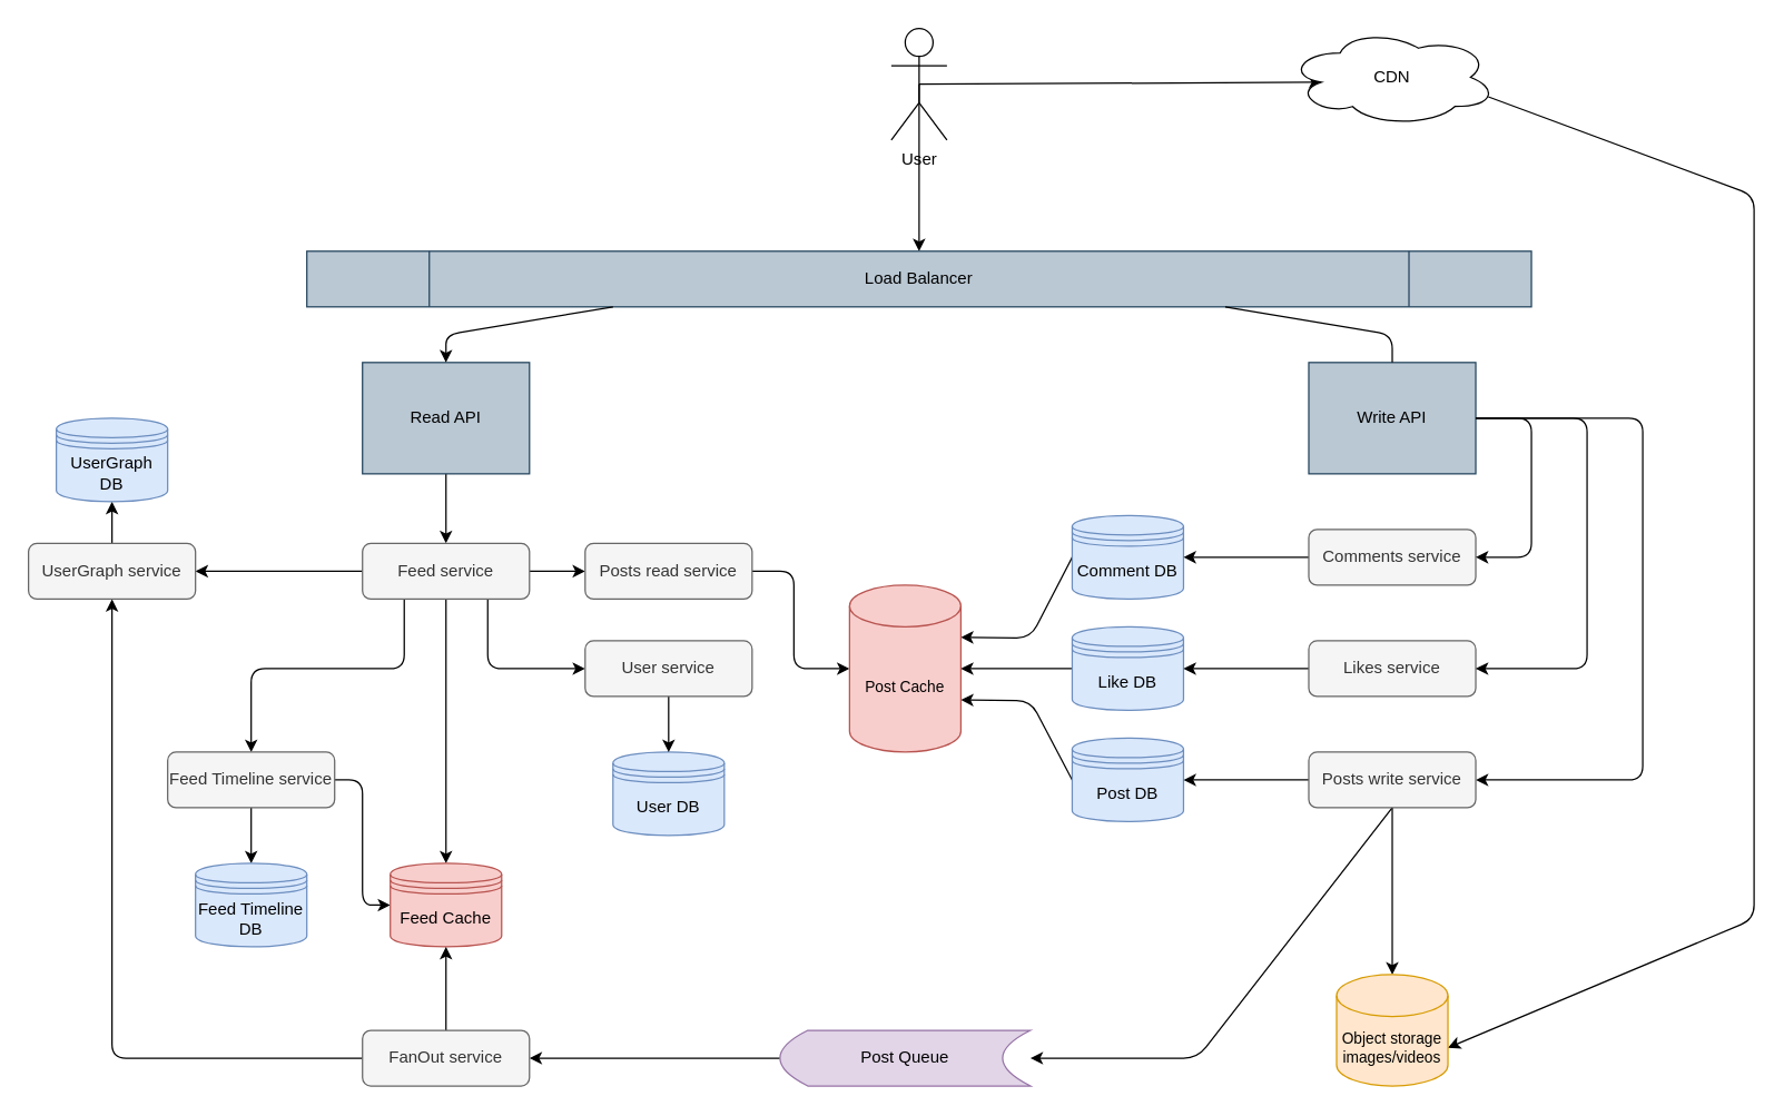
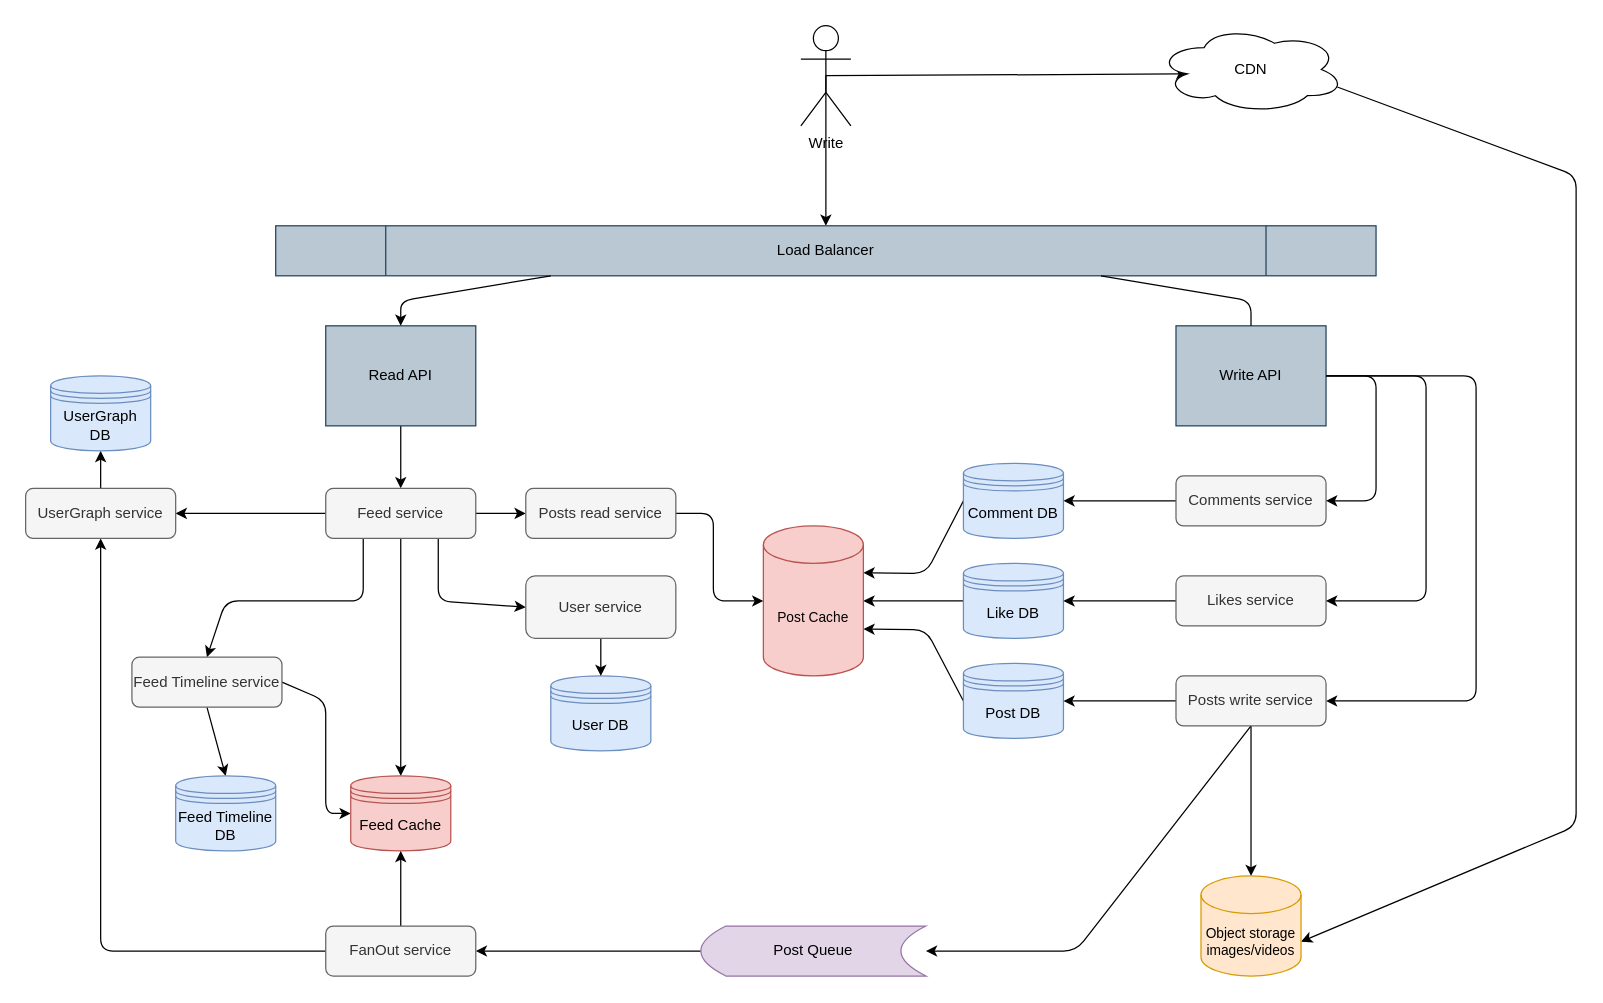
  <mxCell id="0" />
  <mxCell id="1" parent="0" />
  <mxCell id="2" style="edgeStyle=none;shape=connector;rounded=1;orthogonalLoop=1;jettySize=auto;html=1;exitX=0.5;exitY=0.5;exitDx=0;exitDy=0;exitPerimeter=0;entryX=0.16;entryY=0.55;entryDx=0;entryDy=0;entryPerimeter=0;labelBackgroundColor=default;strokeColor=default;fontFamily=Helvetica;fontSize=11;fontColor=default;endArrow=classic;" edge="1" parent="1" source="4" target="7"><mxGeometry relative="1" as="geometry" /></mxCell>
  <mxCell id="3" style="edgeStyle=none;shape=connector;rounded=1;orthogonalLoop=1;jettySize=auto;html=1;exitX=0.5;exitY=0.5;exitDx=0;exitDy=0;exitPerimeter=0;entryX=0.5;entryY=0;entryDx=0;entryDy=0;labelBackgroundColor=default;strokeColor=default;fontFamily=Helvetica;fontSize=11;fontColor=default;endArrow=classic;" edge="1" parent="1" source="4" target="5"><mxGeometry relative="1" as="geometry" /></mxCell>
- <mxCell id="4" value="User" style="shape=umlActor;verticalLabelPosition=bottom;verticalAlign=top;html=1;outlineConnect=0;" vertex="1" parent="1"><mxGeometry x="640" y="20" width="40" height="80" as="geometry" /></mxCell>
+ <mxCell id="4" value="Write" style="shape=umlActor;verticalLabelPosition=bottom;verticalAlign=top;html=1;outlineConnect=0;" vertex="1" parent="1"><mxGeometry x="640" y="20" width="40" height="80" as="geometry" /></mxCell>
  <mxCell id="5" value="Load Balancer" style="shape=process;whiteSpace=wrap;html=1;backgroundOutline=1;verticalAlign=middle;horizontal=1;fillColor=#bac8d3;strokeColor=#23445d;" vertex="1" parent="1"><mxGeometry x="220" y="180" width="880" height="40" as="geometry" /></mxCell>
  <mxCell id="6" style="edgeStyle=none;shape=connector;rounded=1;orthogonalLoop=1;jettySize=auto;html=1;exitX=0.96;exitY=0.7;exitDx=0;exitDy=0;exitPerimeter=0;entryX=1;entryY=0;entryDx=0;entryDy=52.5;entryPerimeter=0;labelBackgroundColor=default;strokeColor=default;fontFamily=Helvetica;fontSize=11;fontColor=default;endArrow=classic;" edge="1" parent="1" source="7" target="56"><mxGeometry relative="1" as="geometry"><Array as="points"><mxPoint x="1260" y="140" /><mxPoint x="1260" y="660" /></Array></mxGeometry></mxCell>
  <mxCell id="7" value="CDN" style="ellipse;shape=cloud;whiteSpace=wrap;html=1;" vertex="1" parent="1"><mxGeometry x="925" y="20" width="150" height="70" as="geometry" /></mxCell>
  <mxCell id="8" style="edgeStyle=none;shape=connector;rounded=1;orthogonalLoop=1;jettySize=auto;html=1;exitX=0.5;exitY=1;exitDx=0;exitDy=0;labelBackgroundColor=default;strokeColor=default;fontFamily=Helvetica;fontSize=11;fontColor=default;endArrow=classic;" edge="1" parent="1" source="9" target="32"><mxGeometry relative="1" as="geometry" /></mxCell>
  <mxCell id="9" value="Read API" style="rounded=0;whiteSpace=wrap;html=1;fillColor=#bac8d3;strokeColor=#23445d;" vertex="1" parent="1"><mxGeometry x="260" y="260" width="120" height="80" as="geometry" /></mxCell>
  <mxCell id="10" style="edgeStyle=none;shape=connector;rounded=1;orthogonalLoop=1;jettySize=auto;html=1;exitX=1;exitY=0.5;exitDx=0;exitDy=0;labelBackgroundColor=default;strokeColor=default;fontFamily=Helvetica;fontSize=11;fontColor=default;endArrow=classic;entryX=1;entryY=0.5;entryDx=0;entryDy=0;" edge="1" parent="1" source="11" target="26"><mxGeometry relative="1" as="geometry"><mxPoint x="1140" y="540" as="targetPoint" /><Array as="points"><mxPoint x="1180" y="300" /><mxPoint x="1180" y="560" /></Array></mxGeometry></mxCell>
  <mxCell id="11" value="Write API" style="rounded=0;whiteSpace=wrap;html=1;fillColor=#bac8d3;strokeColor=#23445d;" vertex="1" parent="1"><mxGeometry x="940" y="260" width="120" height="80" as="geometry" /></mxCell>
  <mxCell id="12" style="edgeStyle=none;shape=connector;rounded=1;orthogonalLoop=1;jettySize=auto;html=1;exitX=0;exitY=0.5;exitDx=0;exitDy=0;entryX=1;entryY=0;entryDx=0;entryDy=82.5;labelBackgroundColor=default;strokeColor=default;fontFamily=Helvetica;fontSize=11;fontColor=default;endArrow=classic;entryPerimeter=0;" edge="1" parent="1" source="13" target="55"><mxGeometry relative="1" as="geometry"><mxPoint x="660" y="510" as="targetPoint" /><Array as="points"><mxPoint x="740" y="503" /></Array></mxGeometry></mxCell>
  <mxCell id="13" value="Post DB" style="shape=datastore;whiteSpace=wrap;html=1;fillColor=#dae8fc;strokeColor=#6c8ebf;" vertex="1" parent="1"><mxGeometry x="770" y="530" width="80" height="60" as="geometry" /></mxCell>
  <mxCell id="14" style="edgeStyle=none;shape=connector;rounded=1;orthogonalLoop=1;jettySize=auto;html=1;exitX=0;exitY=0.5;exitDx=0;exitDy=0;entryX=1;entryY=0.5;entryDx=0;entryDy=0;labelBackgroundColor=default;strokeColor=default;fontFamily=Helvetica;fontSize=11;fontColor=default;endArrow=classic;entryPerimeter=0;" edge="1" parent="1" source="15" target="55"><mxGeometry relative="1" as="geometry"><mxPoint x="660" y="480" as="targetPoint" /></mxGeometry></mxCell>
  <mxCell id="15" value="Like DB" style="shape=datastore;whiteSpace=wrap;html=1;fillColor=#dae8fc;strokeColor=#6c8ebf;" vertex="1" parent="1"><mxGeometry x="770" y="450" width="80" height="60" as="geometry" /></mxCell>
  <mxCell id="16" style="edgeStyle=none;shape=connector;rounded=1;orthogonalLoop=1;jettySize=auto;html=1;exitX=0;exitY=0.5;exitDx=0;exitDy=0;entryX=1;entryY=0;entryDx=0;entryDy=37.5;labelBackgroundColor=default;strokeColor=default;fontFamily=Helvetica;fontSize=11;fontColor=default;endArrow=classic;entryPerimeter=0;" edge="1" parent="1" source="17" target="55"><mxGeometry relative="1" as="geometry"><mxPoint x="660" y="450" as="targetPoint" /><Array as="points"><mxPoint x="740" y="458" /></Array></mxGeometry></mxCell>
  <mxCell id="17" value="Comment DB" style="shape=datastore;whiteSpace=wrap;html=1;fillColor=#dae8fc;strokeColor=#6c8ebf;" vertex="1" parent="1"><mxGeometry x="770" y="370" width="80" height="60" as="geometry" /></mxCell>
  <mxCell id="18" value="User DB" style="shape=datastore;whiteSpace=wrap;html=1;fillColor=#dae8fc;strokeColor=#6c8ebf;" vertex="1" parent="1"><mxGeometry x="440" y="540" width="80" height="60" as="geometry" /></mxCell>
  <mxCell id="19" style="edgeStyle=none;shape=connector;rounded=1;orthogonalLoop=1;jettySize=auto;html=1;exitX=0;exitY=0.5;exitDx=0;exitDy=0;entryX=1;entryY=0.5;entryDx=0;entryDy=0;labelBackgroundColor=default;strokeColor=default;fontFamily=Helvetica;fontSize=11;fontColor=default;endArrow=classic;" edge="1" parent="1" source="20" target="17"><mxGeometry relative="1" as="geometry" /></mxCell>
  <mxCell id="20" value="Comments service" style="rounded=1;whiteSpace=wrap;html=1;fillColor=#f5f5f5;fontColor=#333333;strokeColor=#666666;" vertex="1" parent="1"><mxGeometry x="940" y="380" width="120" height="40" as="geometry" /></mxCell>
  <mxCell id="21" style="edgeStyle=none;shape=connector;rounded=1;orthogonalLoop=1;jettySize=auto;html=1;exitX=0;exitY=0.5;exitDx=0;exitDy=0;entryX=1;entryY=0.5;entryDx=0;entryDy=0;labelBackgroundColor=default;strokeColor=default;fontFamily=Helvetica;fontSize=11;fontColor=default;endArrow=classic;" edge="1" parent="1" source="22" target="15"><mxGeometry relative="1" as="geometry" /></mxCell>
  <mxCell id="22" value="Likes service" style="rounded=1;whiteSpace=wrap;html=1;fillColor=#f5f5f5;fontColor=#333333;strokeColor=#666666;" vertex="1" parent="1"><mxGeometry x="940" y="460" width="120" height="40" as="geometry" /></mxCell>
  <mxCell id="23" style="edgeStyle=none;shape=connector;rounded=1;orthogonalLoop=1;jettySize=auto;html=1;exitX=0;exitY=0.5;exitDx=0;exitDy=0;entryX=1;entryY=0.5;entryDx=0;entryDy=0;labelBackgroundColor=default;strokeColor=default;fontFamily=Helvetica;fontSize=11;fontColor=default;endArrow=classic;" edge="1" parent="1" source="26" target="13"><mxGeometry relative="1" as="geometry" /></mxCell>
  <mxCell id="24" style="edgeStyle=none;shape=connector;rounded=1;orthogonalLoop=1;jettySize=auto;html=1;exitX=0.5;exitY=1;exitDx=0;exitDy=0;entryX=1;entryY=0.5;entryDx=0;entryDy=0;labelBackgroundColor=default;strokeColor=default;fontFamily=Helvetica;fontSize=11;fontColor=default;endArrow=classic;" edge="1" parent="1" source="26" target="44"><mxGeometry relative="1" as="geometry"><Array as="points"><mxPoint x="860" y="760" /></Array></mxGeometry></mxCell>
  <mxCell id="25" style="edgeStyle=none;shape=connector;rounded=1;orthogonalLoop=1;jettySize=auto;html=1;exitX=0.5;exitY=1;exitDx=0;exitDy=0;entryX=0.5;entryY=0;entryDx=0;entryDy=0;entryPerimeter=0;labelBackgroundColor=default;strokeColor=default;fontFamily=Helvetica;fontSize=11;fontColor=default;endArrow=classic;" edge="1" parent="1" source="26" target="56"><mxGeometry relative="1" as="geometry" /></mxCell>
  <mxCell id="26" value="Posts write service" style="rounded=1;whiteSpace=wrap;html=1;fillColor=#f5f5f5;fontColor=#333333;strokeColor=#666666;" vertex="1" parent="1"><mxGeometry x="940" y="540" width="120" height="40" as="geometry" /></mxCell>
  <mxCell id="27" style="edgeStyle=none;shape=connector;rounded=1;orthogonalLoop=1;jettySize=auto;html=1;exitX=1;exitY=0.5;exitDx=0;exitDy=0;entryX=0;entryY=0.5;entryDx=0;entryDy=0;labelBackgroundColor=default;strokeColor=default;fontFamily=Helvetica;fontSize=11;fontColor=default;endArrow=classic;" edge="1" parent="1" source="32" target="34"><mxGeometry relative="1" as="geometry" /></mxCell>
  <mxCell id="28" style="edgeStyle=none;shape=connector;rounded=1;orthogonalLoop=1;jettySize=auto;html=1;exitX=0.75;exitY=1;exitDx=0;exitDy=0;labelBackgroundColor=default;strokeColor=default;fontFamily=Helvetica;fontSize=11;fontColor=default;endArrow=classic;entryX=0;entryY=0.5;entryDx=0;entryDy=0;" edge="1" parent="1" source="32" target="36"><mxGeometry relative="1" as="geometry"><mxPoint x="380" y="480" as="targetPoint" /><Array as="points"><mxPoint x="350" y="480" /></Array></mxGeometry></mxCell>
  <mxCell id="29" style="edgeStyle=none;shape=connector;rounded=1;orthogonalLoop=1;jettySize=auto;html=1;exitX=0.5;exitY=1;exitDx=0;exitDy=0;entryX=0.5;entryY=0;entryDx=0;entryDy=0;labelBackgroundColor=default;strokeColor=default;fontFamily=Helvetica;fontSize=11;fontColor=default;endArrow=classic;" edge="1" parent="1" source="32" target="41"><mxGeometry relative="1" as="geometry" /></mxCell>
  <mxCell id="30" style="edgeStyle=none;shape=connector;rounded=1;orthogonalLoop=1;jettySize=auto;html=1;exitX=0;exitY=0.5;exitDx=0;exitDy=0;entryX=1;entryY=0.5;entryDx=0;entryDy=0;labelBackgroundColor=default;strokeColor=default;fontFamily=Helvetica;fontSize=11;fontColor=default;endArrow=classic;" edge="1" parent="1" source="32" target="49"><mxGeometry relative="1" as="geometry" /></mxCell>
  <mxCell id="31" style="edgeStyle=none;shape=connector;rounded=1;orthogonalLoop=1;jettySize=auto;html=1;exitX=0.25;exitY=1;exitDx=0;exitDy=0;entryX=0.5;entryY=0;entryDx=0;entryDy=0;labelBackgroundColor=default;strokeColor=default;fontFamily=Helvetica;fontSize=11;fontColor=default;endArrow=classic;" edge="1" parent="1" source="32" target="40"><mxGeometry relative="1" as="geometry"><Array as="points"><mxPoint x="290" y="480" /><mxPoint x="180" y="480" /></Array></mxGeometry></mxCell>
  <mxCell id="32" value="Feed service" style="rounded=1;whiteSpace=wrap;html=1;fillColor=#f5f5f5;fontColor=#333333;strokeColor=#666666;" vertex="1" parent="1"><mxGeometry x="260" y="390" width="120" height="40" as="geometry" /></mxCell>
  <mxCell id="33" style="edgeStyle=none;shape=connector;rounded=1;orthogonalLoop=1;jettySize=auto;html=1;exitX=1;exitY=0.5;exitDx=0;exitDy=0;entryX=0;entryY=0.5;entryDx=0;entryDy=0;labelBackgroundColor=default;strokeColor=default;fontFamily=Helvetica;fontSize=11;fontColor=default;endArrow=classic;entryPerimeter=0;" edge="1" parent="1" source="34" target="55"><mxGeometry relative="1" as="geometry"><mxPoint x="580" y="480" as="targetPoint" /><Array as="points"><mxPoint x="570" y="410" /><mxPoint x="570" y="480" /></Array></mxGeometry></mxCell>
  <mxCell id="34" value="Posts read service" style="rounded=1;whiteSpace=wrap;html=1;fillColor=#f5f5f5;fontColor=#333333;strokeColor=#666666;" vertex="1" parent="1"><mxGeometry x="420" y="390" width="120" height="40" as="geometry" /></mxCell>
  <mxCell id="35" style="edgeStyle=none;shape=connector;rounded=1;orthogonalLoop=1;jettySize=auto;html=1;exitX=0.5;exitY=1;exitDx=0;exitDy=0;entryX=0.5;entryY=0;entryDx=0;entryDy=0;labelBackgroundColor=default;strokeColor=default;fontFamily=Helvetica;fontSize=11;fontColor=default;endArrow=classic;" edge="1" parent="1" source="36" target="18"><mxGeometry relative="1" as="geometry" /></mxCell>
- <mxCell id="36" value="User service" style="rounded=1;whiteSpace=wrap;html=1;fillColor=#f5f5f5;fontColor=#333333;strokeColor=#666666;" vertex="1" parent="1"><mxGeometry x="420" y="460" width="120" height="40" as="geometry" /></mxCell>
+ <mxCell id="36" value="User service" style="rounded=1;whiteSpace=wrap;html=1;fillColor=#f5f5f5;fontColor=#333333;strokeColor=#666666;" vertex="1" parent="1"><mxGeometry x="420" y="460" width="120" height="50" as="geometry" /></mxCell>
  <mxCell id="37" style="edgeStyle=orthogonalEdgeStyle;rounded=0;orthogonalLoop=1;jettySize=auto;html=1;exitX=0.5;exitY=1;exitDx=0;exitDy=0;" edge="1" parent="1" source="13" target="13"><mxGeometry relative="1" as="geometry" /></mxCell>
  <mxCell id="38" style="edgeStyle=none;shape=connector;rounded=1;orthogonalLoop=1;jettySize=auto;html=1;exitX=0.5;exitY=1;exitDx=0;exitDy=0;entryX=0.5;entryY=0;entryDx=0;entryDy=0;labelBackgroundColor=default;strokeColor=default;fontFamily=Helvetica;fontSize=11;fontColor=default;endArrow=classic;" edge="1" parent="1" source="40" target="42"><mxGeometry relative="1" as="geometry" /></mxCell>
  <mxCell id="39" style="edgeStyle=none;shape=connector;rounded=1;orthogonalLoop=1;jettySize=auto;html=1;exitX=1;exitY=0.5;exitDx=0;exitDy=0;entryX=0;entryY=0.5;entryDx=0;entryDy=0;labelBackgroundColor=default;strokeColor=default;fontFamily=Helvetica;fontSize=11;fontColor=default;endArrow=classic;" edge="1" parent="1" source="40" target="41"><mxGeometry relative="1" as="geometry"><Array as="points"><mxPoint x="260" y="560" /><mxPoint x="260" y="650" /></Array></mxGeometry></mxCell>
- <mxCell id="40" value="Feed Timeline service" style="rounded=1;whiteSpace=wrap;html=1;fillColor=#f5f5f5;fontColor=#333333;strokeColor=#666666;" vertex="1" parent="1"><mxGeometry x="120" y="540" width="120" height="40" as="geometry" /></mxCell>
+ <mxCell id="40" value="Feed Timeline service" style="rounded=1;whiteSpace=wrap;html=1;fillColor=#f5f5f5;fontColor=#333333;strokeColor=#666666;" vertex="1" parent="1"><mxGeometry x="105" y="525" width="120" height="40" as="geometry" /></mxCell>
  <mxCell id="41" value="Feed Cache" style="shape=datastore;whiteSpace=wrap;html=1;fillColor=#f8cecc;strokeColor=#b85450;" vertex="1" parent="1"><mxGeometry x="280" y="620" width="80" height="60" as="geometry" /></mxCell>
  <mxCell id="42" value="Feed Timeline DB" style="shape=datastore;whiteSpace=wrap;html=1;fillColor=#dae8fc;strokeColor=#6c8ebf;" vertex="1" parent="1"><mxGeometry y="620" width="80" height="60" as="geometry" x="140" /></mxCell>
  <mxCell id="43" style="edgeStyle=none;shape=connector;rounded=1;orthogonalLoop=1;jettySize=auto;html=1;exitX=0;exitY=0.5;exitDx=0;exitDy=0;entryX=1;entryY=0.5;entryDx=0;entryDy=0;labelBackgroundColor=default;strokeColor=default;fontFamily=Helvetica;fontSize=11;fontColor=default;endArrow=classic;" edge="1" parent="1" source="44" target="47"><mxGeometry relative="1" as="geometry" /></mxCell>
  <mxCell id="44" value="Post Queue" style="shape=dataStorage;whiteSpace=wrap;html=1;fixedSize=1;fillColor=#e1d5e7;strokeColor=#9673a6;" vertex="1" parent="1"><mxGeometry x="560" y="740" width="180" height="40" as="geometry" /></mxCell>
  <mxCell id="45" style="edgeStyle=none;shape=connector;rounded=1;orthogonalLoop=1;jettySize=auto;html=1;exitX=0.5;exitY=0;exitDx=0;exitDy=0;entryX=0.5;entryY=1;entryDx=0;entryDy=0;labelBackgroundColor=default;strokeColor=default;fontFamily=Helvetica;fontSize=11;fontColor=default;endArrow=classic;" edge="1" parent="1" source="47" target="41"><mxGeometry relative="1" as="geometry" /></mxCell>
  <mxCell id="46" style="edgeStyle=none;shape=connector;rounded=1;orthogonalLoop=1;jettySize=auto;html=1;exitX=0;exitY=0.5;exitDx=0;exitDy=0;entryX=0.5;entryY=1;entryDx=0;entryDy=0;labelBackgroundColor=default;strokeColor=default;fontFamily=Helvetica;fontSize=11;fontColor=default;endArrow=classic;" edge="1" parent="1" source="47" target="49"><mxGeometry relative="1" as="geometry"><Array as="points"><mxPoint x="80" y="760" /></Array></mxGeometry></mxCell>
  <mxCell id="47" value="FanOut service" style="rounded=1;whiteSpace=wrap;html=1;fillColor=#f5f5f5;fontColor=#333333;strokeColor=#666666;" vertex="1" parent="1"><mxGeometry x="260" y="740" width="120" height="40" as="geometry" /></mxCell>
  <mxCell id="48" style="edgeStyle=none;shape=connector;rounded=1;orthogonalLoop=1;jettySize=auto;html=1;exitX=0.5;exitY=0;exitDx=0;exitDy=0;entryX=0.5;entryY=1;entryDx=0;entryDy=0;labelBackgroundColor=default;strokeColor=default;fontFamily=Helvetica;fontSize=11;fontColor=default;endArrow=classic;" edge="1" parent="1" source="49" target="50"><mxGeometry relative="1" as="geometry" /></mxCell>
  <mxCell id="49" value="UserGraph service" style="rounded=1;whiteSpace=wrap;html=1;fillColor=#f5f5f5;fontColor=#333333;strokeColor=#666666;" vertex="1" parent="1"><mxGeometry x="20" y="390" width="120" height="40" as="geometry" /></mxCell>
  <mxCell id="50" value="UserGraph DB" style="shape=datastore;whiteSpace=wrap;html=1;fillColor=#dae8fc;strokeColor=#6c8ebf;" vertex="1" parent="1"><mxGeometry x="40" y="300" width="80" height="60" as="geometry" /></mxCell>
  <mxCell id="51" value="" style="endArrow=classic;html=1;exitX=0.25;exitY=1;exitDx=0;exitDy=0;entryX=0.5;entryY=0;entryDx=0;entryDy=0;rounded=1;" edge="1" parent="1" source="5" target="9"><mxGeometry width="50" height="50" relative="1" as="geometry"><mxPoint x="690" y="490" as="sourcePoint" /><mxPoint x="740" y="440" as="targetPoint" /><Array as="points"><mxPoint x="320" y="240" /></Array></mxGeometry></mxCell>
  <mxCell id="52" value="" style="endArrow=none;html=1;rounded=1;entryX=0.5;entryY=0;entryDx=0;entryDy=0;exitX=0.75;exitY=1;exitDx=0;exitDy=0;" edge="1" parent="1" source="5" target="11"><mxGeometry width="50" height="50" relative="1" as="geometry"><mxPoint x="800" y="260" as="sourcePoint" /><mxPoint x="790" y="310" as="targetPoint" /><Array as="points"><mxPoint x="1000" y="240" /></Array></mxGeometry></mxCell>
  <mxCell id="53" value="" style="endArrow=classic;html=1;rounded=1;labelBackgroundColor=default;strokeColor=default;fontFamily=Helvetica;fontSize=11;fontColor=default;shape=connector;exitX=1;exitY=0.5;exitDx=0;exitDy=0;entryX=1;entryY=0.5;entryDx=0;entryDy=0;" edge="1" parent="1" source="11" target="20"><mxGeometry width="50" height="50" relative="1" as="geometry"><mxPoint x="690" y="490" as="sourcePoint" /><mxPoint x="740" y="440" as="targetPoint" /><Array as="points"><mxPoint x="1100" y="300" /><mxPoint x="1100" y="400" /></Array></mxGeometry></mxCell>
  <mxCell id="54" value="" style="endArrow=classic;html=1;rounded=1;labelBackgroundColor=default;strokeColor=default;fontFamily=Helvetica;fontSize=11;fontColor=default;shape=connector;entryX=1;entryY=0.5;entryDx=0;entryDy=0;exitX=1;exitY=0.5;exitDx=0;exitDy=0;" edge="1" parent="1" source="11" target="22"><mxGeometry width="50" height="50" relative="1" as="geometry"><mxPoint x="1060" y="300" as="sourcePoint" /><mxPoint x="1100" y="490" as="targetPoint" /><Array as="points"><mxPoint x="1140" y="300" /><mxPoint x="1140" y="480" /></Array></mxGeometry></mxCell>
  <mxCell id="55" value="Post Cache" style="shape=cylinder3;whiteSpace=wrap;html=1;boundedLbl=1;backgroundOutline=1;size=15;fontFamily=Helvetica;fontSize=11;fillColor=#f8cecc;strokeColor=#b85450;" vertex="1" parent="1"><mxGeometry x="610" y="420" width="80" height="120" as="geometry" /></mxCell>
  <mxCell id="56" value="Object storage images/videos" style="shape=cylinder3;whiteSpace=wrap;html=1;boundedLbl=1;backgroundOutline=1;size=15;fontFamily=Helvetica;fontSize=11;fillColor=#ffe6cc;strokeColor=#d79b00;" vertex="1" parent="1"><mxGeometry x="960" y="700" width="80" height="80" as="geometry" /></mxCell>
